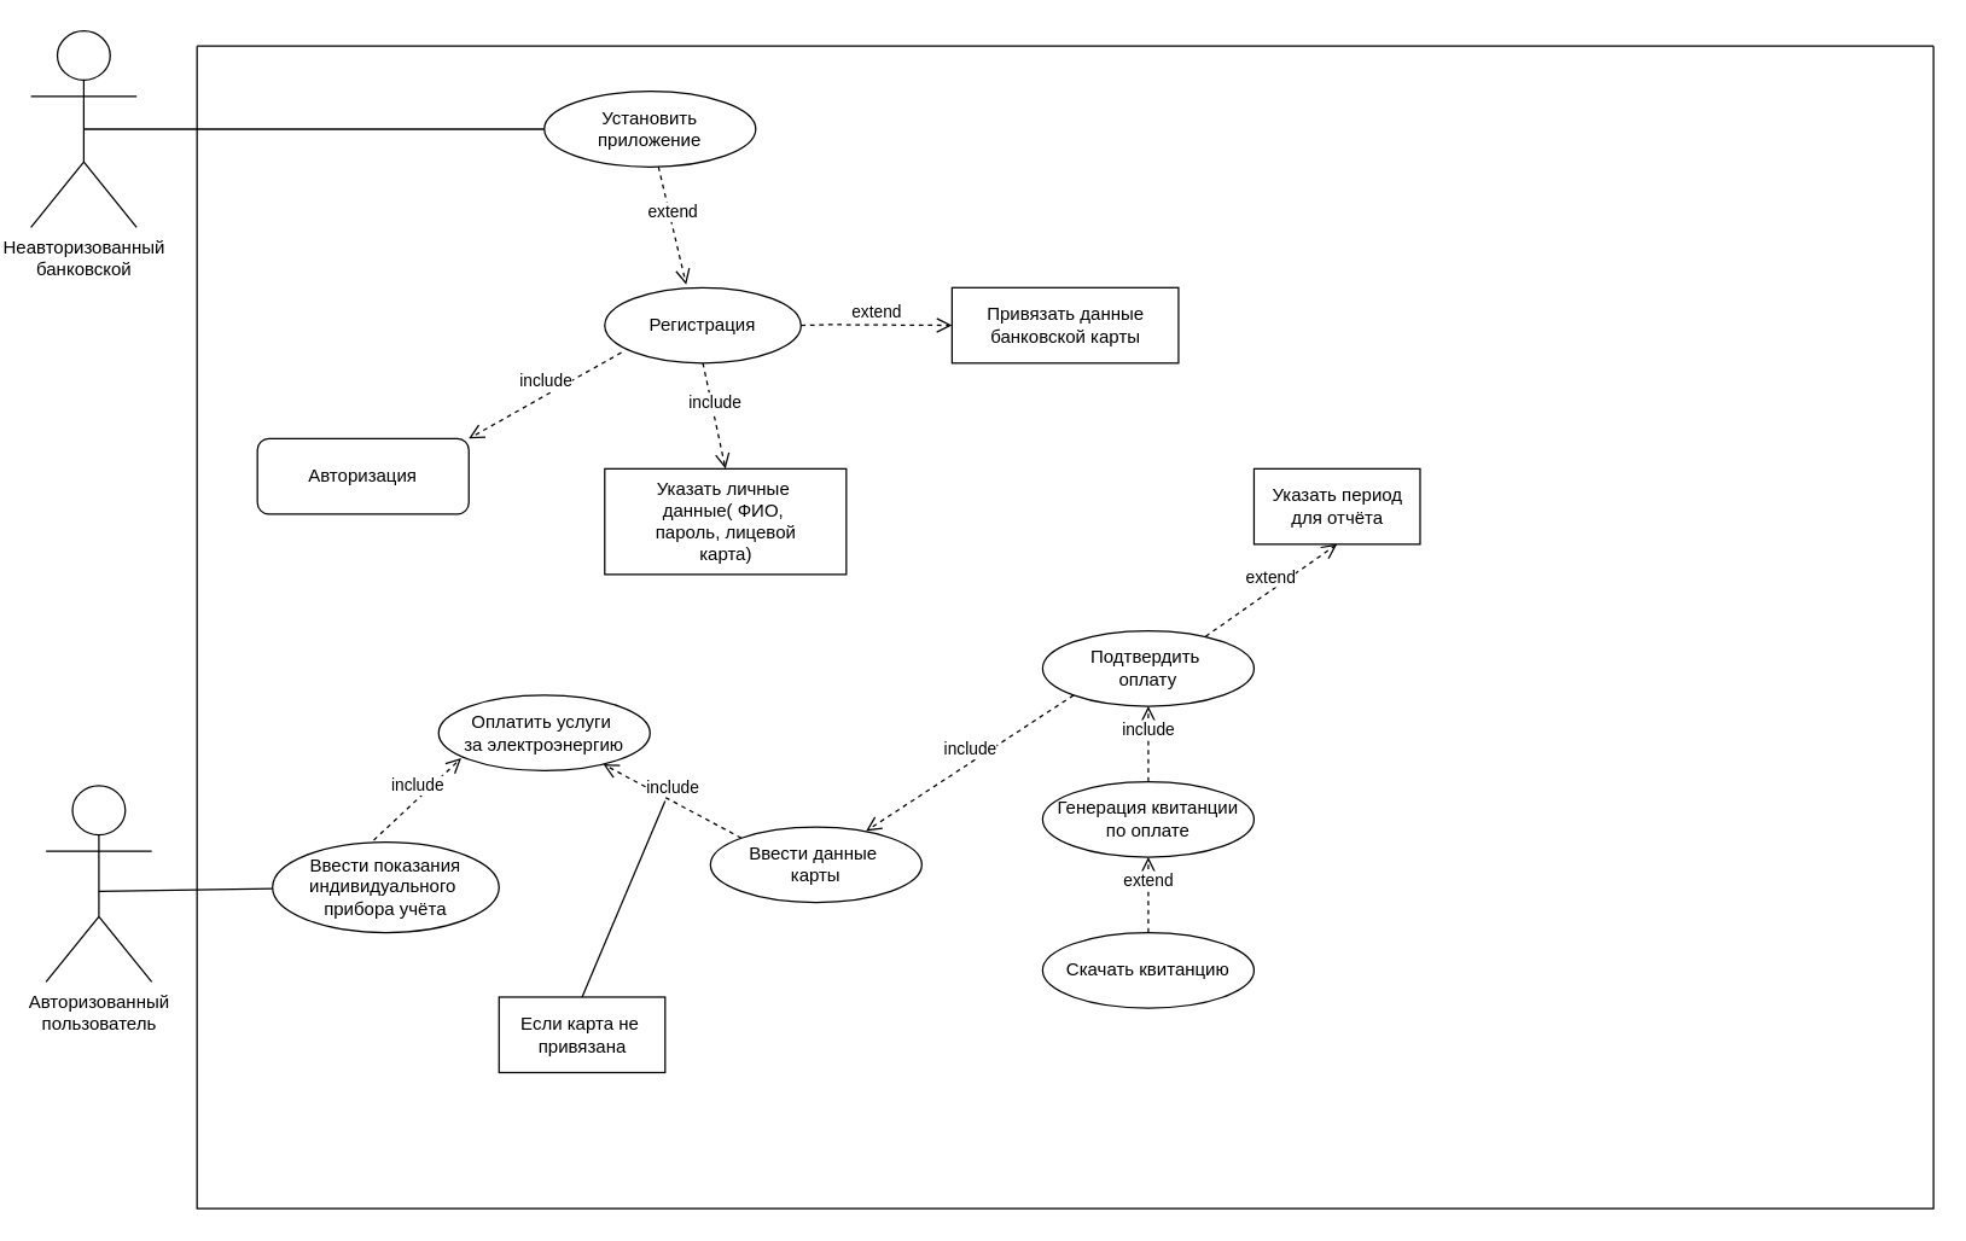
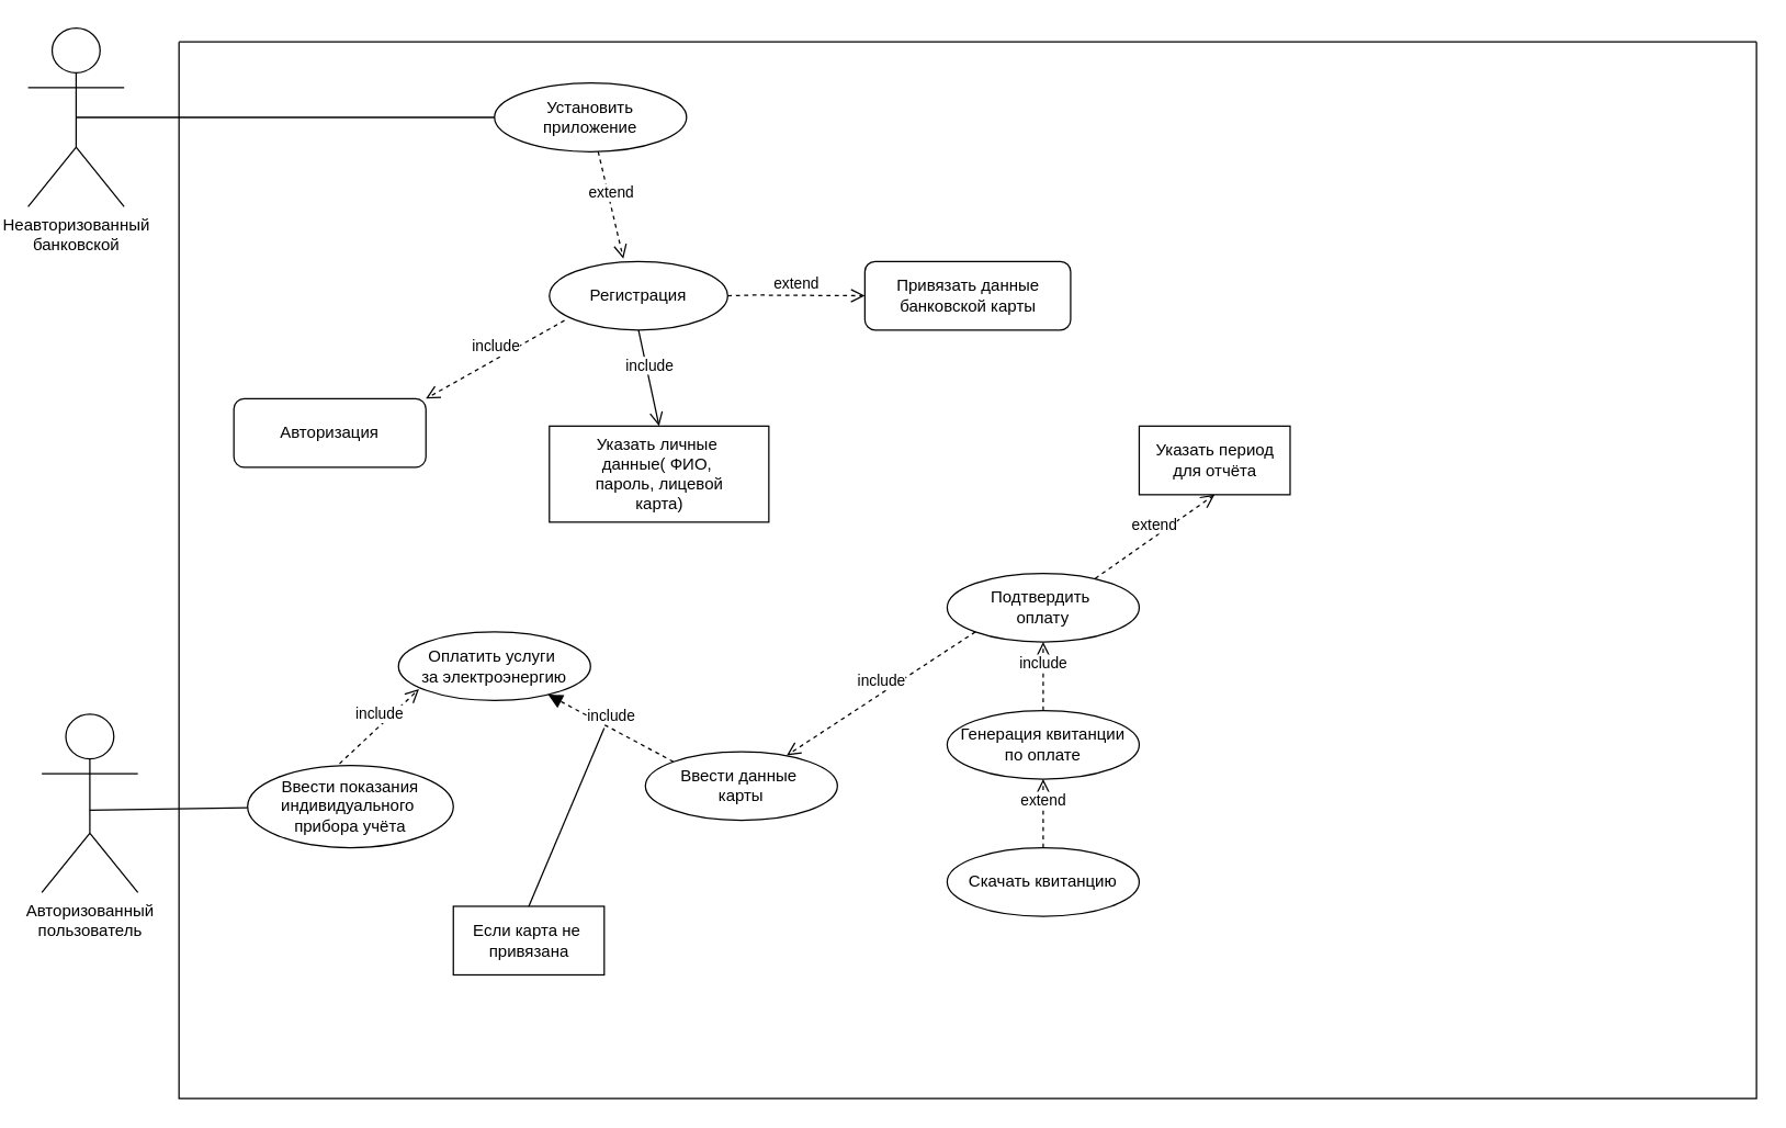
  <mxCell id="0" />
  <mxCell id="1" parent="0" />
  <mxCell id="2" value="" style="swimlane;startSize=0;" parent="1" vertex="1"><mxGeometry x="130" y="30" width="1150" height="770" as="geometry" /></mxCell>
  <mxCell id="3" value="Установить&lt;br&gt;приложение" style="ellipse;whiteSpace=wrap;html=1;" parent="2" vertex="1"><mxGeometry x="230" y="30" width="140" height="50" as="geometry" /></mxCell>
  <mxCell id="4" value="Регистрация" style="ellipse;whiteSpace=wrap;html=1;" parent="2" vertex="1"><mxGeometry x="270" y="160" width="130" height="50" as="geometry" /></mxCell>
  <mxCell id="5" value="Указать личные&amp;nbsp;&lt;br&gt;данные( ФИО,&amp;nbsp;&lt;br&gt;пароль, лицевой&lt;br&gt;карта)" style="html=1;" parent="2" vertex="1"><mxGeometry x="270" y="280" width="160" height="70" as="geometry" /></mxCell>
- <mxCell id="6" value="Привязать данные&lt;br&gt;банковской карты" style="html=1;" parent="2" vertex="1"><mxGeometry x="500" y="160" width="150" height="50" as="geometry" /></mxCell>
+ <mxCell id="6" value="Привязать данные&lt;br&gt;банковской карты" style="html=1;rounded=1;" parent="2" vertex="1"><mxGeometry x="500" y="160" width="150" height="50" as="geometry" /></mxCell>
  <mxCell id="7" value="Авторизация" style="whiteSpace=wrap;html=1;rounded=1;" parent="2" vertex="1"><mxGeometry x="40" y="260" width="140" height="50" as="geometry" /></mxCell>
  <mxCell id="8" value="extend" style="html=1;verticalAlign=bottom;endArrow=open;dashed=1;endSize=8;rounded=0;entryX=0.415;entryY=-0.04;entryDx=0;entryDy=0;entryPerimeter=0;" parent="2" source="3" target="4" edge="1"><mxGeometry relative="1" as="geometry"><mxPoint x="370" y="130" as="sourcePoint" /><mxPoint x="290" y="130" as="targetPoint" /><mxPoint as="offset" /></mxGeometry></mxCell>
  <mxCell id="9" value="extend" style="html=1;verticalAlign=bottom;endArrow=open;dashed=1;endSize=8;rounded=0;exitX=1;exitY=0.5;exitDx=0;exitDy=0;entryX=0;entryY=0.5;entryDx=0;entryDy=0;" parent="2" source="4" edge="1"><mxGeometry relative="1" as="geometry"><mxPoint x="390" y="184.5" as="sourcePoint" /><mxPoint x="500" y="185" as="targetPoint" /><mxPoint as="offset" /><Array as="points"><mxPoint x="420" y="184.5" /></Array></mxGeometry></mxCell>
- <mxCell id="10" value="include" style="html=1;verticalAlign=bottom;endArrow=open;dashed=1;endSize=8;rounded=0;exitX=0.5;exitY=1;exitDx=0;exitDy=0;entryX=0.5;entryY=0;entryDx=0;entryDy=0;" parent="2" source="4" target="5" edge="1"><mxGeometry relative="1" as="geometry"><mxPoint x="294" y="240" as="sourcePoint" /><mxPoint x="334" y="240" as="targetPoint" /><mxPoint as="offset" /><Array as="points" /></mxGeometry></mxCell>
+ <mxCell id="10" value="include" style="html=1;verticalAlign=bottom;endArrow=open;dashed=0;endSize=8;rounded=0;exitX=0.5;exitY=1;exitDx=0;exitDy=0;entryX=0.5;entryY=0;entryDx=0;entryDy=0;" parent="2" source="4" target="5" edge="1"><mxGeometry relative="1" as="geometry"><mxPoint x="294" y="240" as="sourcePoint" /><mxPoint x="334" y="240" as="targetPoint" /><mxPoint as="offset" /><Array as="points" /></mxGeometry></mxCell>
  <mxCell id="11" value="include" style="html=1;verticalAlign=bottom;endArrow=open;dashed=1;endSize=8;rounded=0;exitX=0.085;exitY=0.86;exitDx=0;exitDy=0;entryX=1;entryY=0;entryDx=0;entryDy=0;exitPerimeter=0;" parent="2" source="4" target="7" edge="1"><mxGeometry relative="1" as="geometry"><mxPoint x="260" y="200" as="sourcePoint" /><mxPoint x="260" y="250" as="targetPoint" /><mxPoint as="offset" /><Array as="points" /></mxGeometry></mxCell>
  <mxCell id="12" value="Ввести показания индивидуального&amp;nbsp;&lt;br&gt;прибора учёта" style="ellipse;whiteSpace=wrap;html=1;" parent="2" vertex="1"><mxGeometry x="50" y="527.32" width="150" height="60" as="geometry" /></mxCell>
  <mxCell id="13" value="Оплатить услуги&amp;nbsp;&lt;br&gt;за электроэнергию" style="ellipse;whiteSpace=wrap;html=1;" parent="2" vertex="1"><mxGeometry x="160" y="430" width="140" height="50" as="geometry" /></mxCell>
  <mxCell id="14" value="Ввести данные&amp;nbsp;&lt;br&gt;карты" style="ellipse;whiteSpace=wrap;html=1;" parent="2" vertex="1"><mxGeometry x="340" y="517.32" width="140" height="50" as="geometry" /></mxCell>
  <mxCell id="15" value="Подтвердить&amp;nbsp;&lt;br&gt;оплату&lt;span style=&quot;color: rgba(0, 0, 0, 0); font-family: monospace; font-size: 0px; text-align: start;&quot;&gt;%3CmxGraphModel%3E%3Croot%3E%3CmxCell%20id%3D%220%22%2F%3E%3CmxCell%20id%3D%221%22%20parent%3D%220%22%2F%3E%3CmxCell%20id%3D%222%22%20value%3D%22%D0%92%D0%B2%D0%B5%D1%81%D1%82%D0%B8%20%D0%B4%D0%B0%D0%BD%D0%BD%D1%8B%D0%B5%26amp%3Bnbsp%3B%26lt%3Bbr%26gt%3B%D0%BA%D0%B0%D1%80%D1%82%D1%8B%22%20style%3D%22ellipse%3BwhiteSpace%3Dwrap%3Bhtml%3D1%3B%22%20vertex%3D%221%22%20parent%3D%221%22%3E%3CmxGeometry%20x%3D%22190%22%20y%3D%22400%22%20width%3D%22140%22%20height%3D%2250%22%20as%3D%22geometry%22%2F%3E%3C%2FmxCell%3E%3C%2Froot%3E%3C%2FmxGraphModel%3E&lt;/span&gt;&lt;span style=&quot;color: rgba(0, 0, 0, 0); font-family: monospace; font-size: 0px; text-align: start;&quot;&gt;%3CmxGraphModel%3E%3Croot%3E%3CmxCell%20id%3D%220%22%2F%3E%3CmxCell%20id%3D%221%22%20parent%3D%220%22%2F%3E%3CmxCell%20id%3D%222%22%20value%3D%22%D0%92%D0%B2%D0%B5%D1%81%D1%82%D0%B8%20%D0%B4%D0%B0%D0%BD%D0%BD%D1%8B%D0%B5%26amp%3Bnbsp%3B%26lt%3Bbr%26gt%3B%D0%BA%D0%B0%D1%80%D1%82%D1%8B%22%20style%3D%22ellipse%3BwhiteSpace%3Dwrap%3Bhtml%3D1%3B%22%20vertex%3D%221%22%20parent%3D%221%22%3E%3CmxGeometry%20x%3D%22190%22%20y%3D%22400%22%20width%3D%22140%22%20height%3D%2250%22%20as%3D%22geometry%22%2F%3E%3C%2FmxCell%3E%3C%2Froot%3E%3C%2FmxGraphModel%3E&lt;/span&gt;" style="ellipse;whiteSpace=wrap;html=1;" parent="2" vertex="1"><mxGeometry x="560" y="387.32" width="140" height="50" as="geometry" /></mxCell>
  <mxCell id="16" value="Генерация квитанции&lt;br&gt;по оплате" style="ellipse;whiteSpace=wrap;html=1;" parent="2" vertex="1"><mxGeometry x="560" y="487.32" width="140" height="50" as="geometry" /></mxCell>
  <mxCell id="17" value="Скачать квитанцию" style="ellipse;whiteSpace=wrap;html=1;" parent="2" vertex="1"><mxGeometry x="560" y="587.32" width="140" height="50" as="geometry" /></mxCell>
  <mxCell id="18" value="include" style="html=1;verticalAlign=bottom;endArrow=open;dashed=1;endSize=8;rounded=0;exitX=0.447;exitY=-0.022;exitDx=0;exitDy=0;entryX=0.107;entryY=0.834;entryDx=0;entryDy=0;exitPerimeter=0;entryPerimeter=0;" parent="2" source="12" target="13" edge="1"><mxGeometry relative="1" as="geometry"><mxPoint x="270" y="290" as="sourcePoint" /><mxPoint x="270" y="340" as="targetPoint" /><mxPoint as="offset" /><Array as="points" /></mxGeometry></mxCell>
- <mxCell id="19" value="include" style="html=1;verticalAlign=bottom;endArrow=open;dashed=1;endSize=8;rounded=0;exitX=0;exitY=0;exitDx=0;exitDy=0;" parent="2" source="14" target="13" edge="1"><mxGeometry relative="1" as="geometry"><mxPoint x="710" y="287.32" as="sourcePoint" /><mxPoint x="765.503" y="259.998" as="targetPoint" /><mxPoint as="offset" /><Array as="points" /></mxGeometry></mxCell>
+ <mxCell id="19" value="include" style="html=1;verticalAlign=bottom;endArrow=block;dashed=1;endSize=8;rounded=0;exitX=0;exitY=0;exitDx=0;exitDy=0;" parent="2" source="14" target="13" edge="1"><mxGeometry relative="1" as="geometry"><mxPoint x="710" y="287.32" as="sourcePoint" /><mxPoint x="765.503" y="259.998" as="targetPoint" /><mxPoint as="offset" /><Array as="points" /></mxGeometry></mxCell>
  <mxCell id="20" value="include" style="html=1;verticalAlign=bottom;endArrow=open;dashed=1;endSize=8;rounded=0;exitX=0;exitY=1;exitDx=0;exitDy=0;entryX=0.736;entryY=0.054;entryDx=0;entryDy=0;entryPerimeter=0;" parent="2" source="15" target="14" edge="1"><mxGeometry relative="1" as="geometry"><mxPoint x="679.5" y="367.32" as="sourcePoint" /><mxPoint x="700.003" y="329.998" as="targetPoint" /><mxPoint as="offset" /><Array as="points" /></mxGeometry></mxCell>
  <mxCell id="21" value="include" style="html=1;verticalAlign=bottom;endArrow=open;dashed=1;endSize=8;rounded=0;exitX=0.5;exitY=0;exitDx=0;exitDy=0;" parent="2" source="16" target="15" edge="1"><mxGeometry relative="1" as="geometry"><mxPoint x="630" y="487.32" as="sourcePoint" /><mxPoint x="630" y="437.32" as="targetPoint" /><mxPoint as="offset" /><Array as="points" /></mxGeometry></mxCell>
  <mxCell id="22" value="extend" style="html=1;verticalAlign=bottom;endArrow=open;dashed=1;endSize=8;rounded=0;exitX=0.5;exitY=0;exitDx=0;exitDy=0;entryX=0.5;entryY=1;entryDx=0;entryDy=0;" parent="2" source="17" target="16" edge="1"><mxGeometry relative="1" as="geometry"><mxPoint x="700" y="557.32" as="sourcePoint" /><mxPoint x="740" y="557.32" as="targetPoint" /><mxPoint as="offset" /></mxGeometry></mxCell>
  <mxCell id="23" value="Указать период&lt;br&gt;для отчёта" style="html=1;" parent="2" vertex="1"><mxGeometry x="700" y="280" width="110" height="50" as="geometry" /></mxCell>
  <mxCell id="24" value="extend" style="html=1;verticalAlign=bottom;endArrow=open;dashed=1;endSize=8;rounded=0;exitX=0.771;exitY=0.074;exitDx=0;exitDy=0;entryX=0.5;entryY=1;entryDx=0;entryDy=0;exitPerimeter=0;" parent="2" source="15" target="23" edge="1"><mxGeometry relative="1" as="geometry"><mxPoint x="730" y="397.32" as="sourcePoint" /><mxPoint x="730" y="347.32" as="targetPoint" /><mxPoint as="offset" /></mxGeometry></mxCell>
  <mxCell id="25" value="Если карта не&amp;nbsp;&lt;br&gt;привязана" style="html=1;" parent="2" vertex="1"><mxGeometry x="200" y="630.0" width="110" height="50" as="geometry" /></mxCell>
  <mxCell id="26" value="" style="endArrow=none;html=1;rounded=0;exitX=0.5;exitY=0;exitDx=0;exitDy=0;" parent="2" source="25" edge="1"><mxGeometry width="50" height="50" relative="1" as="geometry"><mxPoint x="410" y="380" as="sourcePoint" /><mxPoint x="310" y="500" as="targetPoint" /></mxGeometry></mxCell>
  <mxCell id="27" value="" style="endArrow=none;html=1;rounded=0;exitX=0.5;exitY=0.5;exitDx=0;exitDy=0;exitPerimeter=0;" parent="2" target="12" edge="1"><mxGeometry width="50" height="50" relative="1" as="geometry"><mxPoint x="-65" y="560" as="sourcePoint" /><mxPoint x="240" y="560" as="targetPoint" /></mxGeometry></mxCell>
  <mxCell id="28" value="Неавторизованный&lt;br&gt;банковской" style="shape=umlActor;verticalLabelPosition=bottom;verticalAlign=top;html=1;outlineConnect=0;" parent="1" vertex="1"><mxGeometry x="20" y="20" width="70" height="130" as="geometry" /></mxCell>
  <mxCell id="29" value="Авторизованный&lt;br&gt;пользователь" style="shape=umlActor;verticalLabelPosition=bottom;verticalAlign=top;html=1;outlineConnect=0;" parent="1" vertex="1"><mxGeometry x="30" y="520" width="70" height="130" as="geometry" /></mxCell>
  <mxCell id="30" value="" style="endArrow=none;html=1;rounded=0;entryX=0;entryY=0.5;entryDx=0;entryDy=0;exitX=0.5;exitY=0.5;exitDx=0;exitDy=0;exitPerimeter=0;" parent="1" source="28" target="3" edge="1"><mxGeometry width="50" height="50" relative="1" as="geometry"><mxPoint x="260" y="160" as="sourcePoint" /><mxPoint x="310" y="110" as="targetPoint" /></mxGeometry></mxCell>
